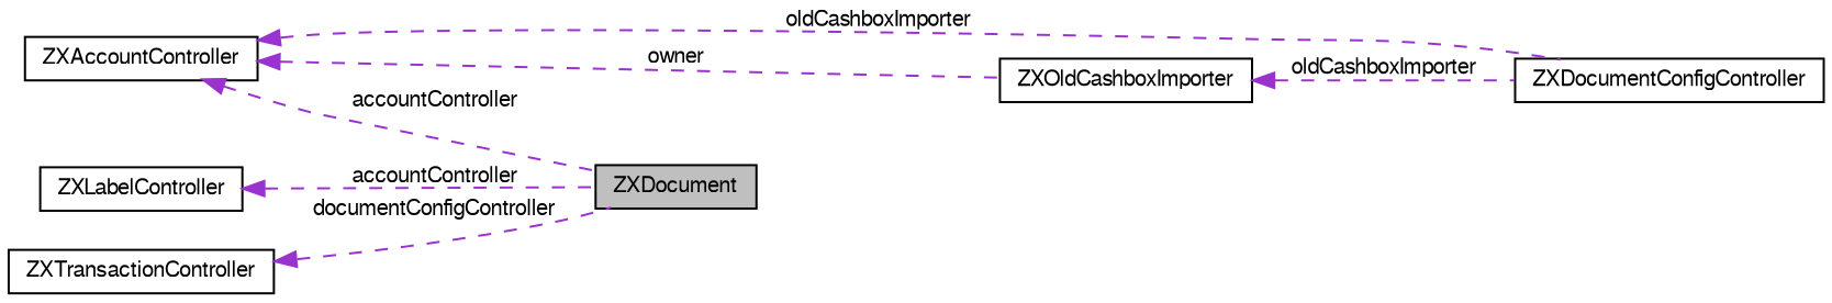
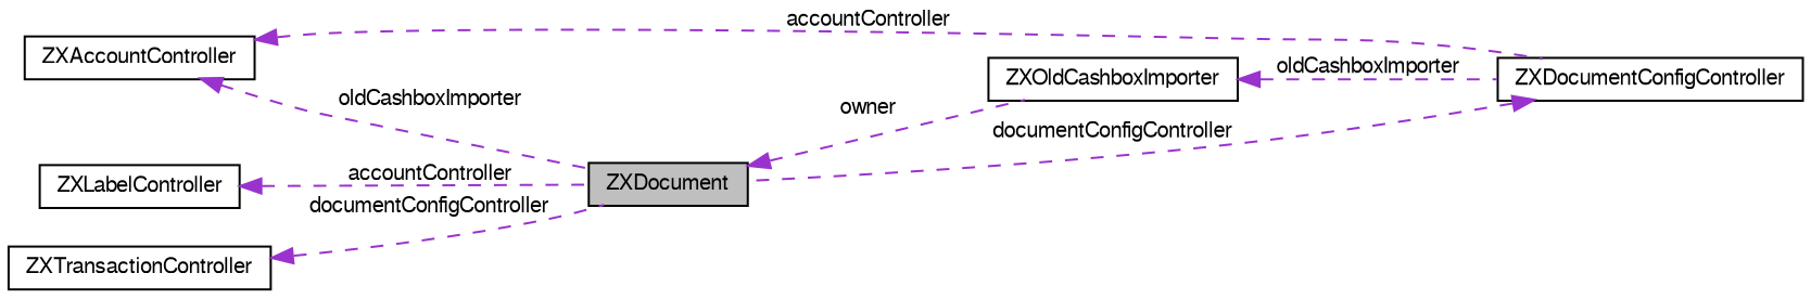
  digraph {
    rankdir=LR
    node [color=black fillcolor=white fontname=FreeSans fontsize=10 shape=record style=filled]
    edge [color=darkorchid3 dir=back fontname=FreeSans fontsize=10 labelfontname=FreeSans labelfontsize=10 style=dashed]
    n1 [fillcolor=grey75 fontcolor=black height=0.2 label=ZXDocument width=0.4]
    n2 [height=0.2 label=ZXOldCashboxImporter width=0.4]
    n3 [height=0.2 label=ZXDocumentConfigController width=0.4]
    n4 [height=0.2 label=ZXAccountController width=0.4]
    n5 [height=0.2 label=ZXLabelController width=0.4]
    n6 [height=0.2 label=ZXTransactionController width=0.4]
-   n4 -> n2 [label=owner]
+   n1 -> n2 [label=owner]
    n2 -> n3 [label=oldCashboxImporter]
-   n4 -> n1 [label=accountController]
-   n4 -> n3 [label=oldCashboxImporter]
+   n3 -> n1 [label=documentConfigController]
+   n4 -> n1 [label=oldCashboxImporter]
+   n4 -> n3 [label=accountController]
    n5 -> n1 [label=accountController]
    n6 -> n1 [label=documentConfigController]
  }
